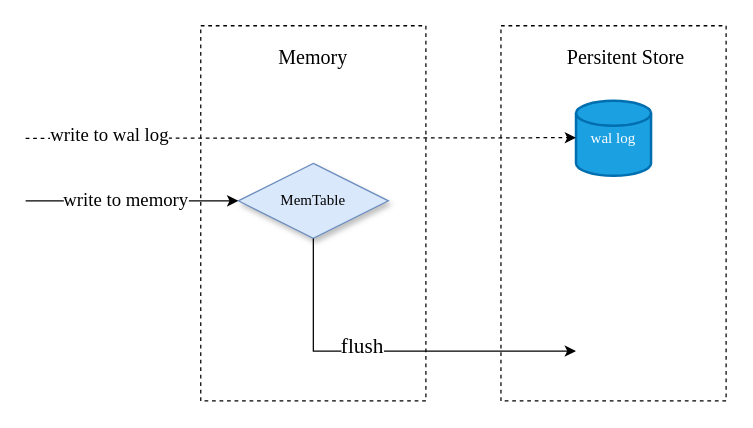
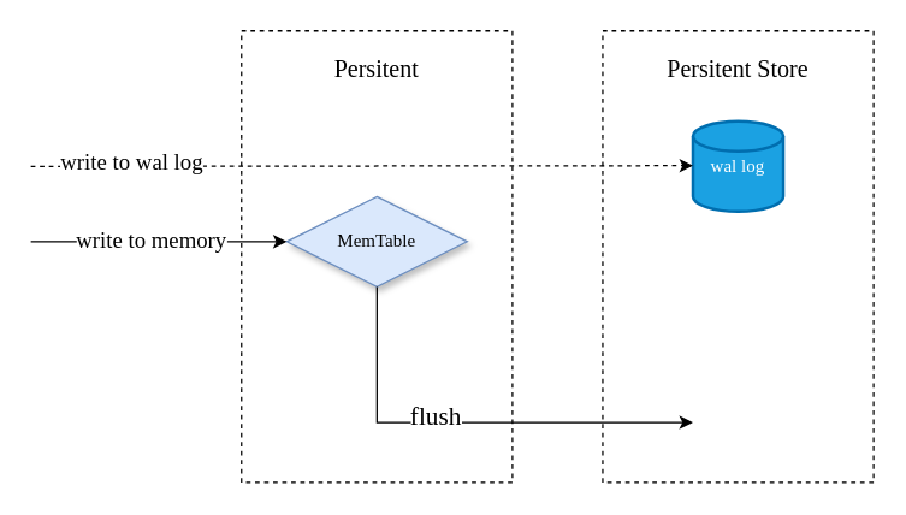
  <mxCell id="0" />
  <mxCell id="1" parent="0" />
  <mxCell id="2" value="" style="rounded=0;whiteSpace=wrap;html=1;dashed=1;fillColor=none;fontFamily=Tahoma;" vertex="1" parent="1"><mxGeometry x="160" y="20" width="180" height="300" as="geometry" /></mxCell>
  <mxCell id="3" value="MemTable" style="rhombus;whiteSpace=wrap;html=1;shadow=1;fillColor=#dae8fc;strokeColor=#6c8ebf;fontFamily=Tahoma;" vertex="1" parent="1"><mxGeometry x="190" y="130" width="120" height="60" as="geometry" /></mxCell>
  <mxCell id="4" value="wal log" style="strokeWidth=2;html=1;shape=mxgraph.flowchart.database;whiteSpace=wrap;fillColor=#1ba1e2;fontColor=#ffffff;strokeColor=#006EAF;fontFamily=Tahoma;" vertex="1" parent="1"><mxGeometry x="460" y="80" width="60" height="60" as="geometry" /></mxCell>
  <mxCell id="5" value="" style="rounded=0;whiteSpace=wrap;html=1;dashed=1;fillColor=none;fontFamily=Tahoma;" vertex="1" parent="1"><mxGeometry x="400" y="20" width="180" height="300" as="geometry" /></mxCell>
- <mxCell id="6" value="Memory" style="text;strokeColor=none;align=center;fillColor=none;html=1;verticalAlign=middle;whiteSpace=wrap;rounded=0;fontFamily=Tahoma;fontSize=16;" vertex="1" parent="1"><mxGeometry x="175" y="30" width="150" height="30" as="geometry" /></mxCell>
- <mxCell id="7" value="Persitent Store" style="text;strokeColor=none;align=center;fillColor=none;html=1;verticalAlign=middle;whiteSpace=wrap;rounded=0;fontFamily=Tahoma;fontSize=16;" vertex="1" parent="1"><mxGeometry x="425" y="30" width="150" height="30" as="geometry" /></mxCell>
+ <mxCell id="6" value="Persitent" style="text;strokeColor=none;align=center;fillColor=none;html=1;verticalAlign=middle;whiteSpace=wrap;rounded=0;fontFamily=Tahoma;fontSize=16;" vertex="1" parent="1"><mxGeometry x="175" y="30" width="150" height="30" as="geometry" /></mxCell>
+ <mxCell id="7" value="Persitent Store" style="text;strokeColor=none;align=center;fillColor=none;html=1;verticalAlign=middle;whiteSpace=wrap;rounded=0;fontFamily=Tahoma;fontSize=16;" vertex="1" parent="1"><mxGeometry x="415" y="30" width="150" height="30" as="geometry" /></mxCell>
  <mxCell id="8" value="" style="endArrow=classic;html=1;rounded=0;entryX=0;entryY=0.5;entryDx=0;entryDy=0;fontFamily=Tahoma;" edge="1" parent="1" target="3"><mxGeometry width="50" height="50" relative="1" as="geometry"><mxPoint x="20" y="160" as="sourcePoint" /><mxPoint x="160" y="150" as="targetPoint" /></mxGeometry></mxCell>
  <mxCell id="9" value="write to memory" style="edgeLabel;html=1;align=center;verticalAlign=middle;resizable=0;points=[];fontFamily=Tahoma;fontSize=15;" vertex="1" connectable="0" parent="8"><mxGeometry x="-0.071" y="2" relative="1" as="geometry"><mxPoint as="offset" /></mxGeometry></mxCell>
  <mxCell id="10" value="" style="endArrow=classic;html=1;rounded=0;entryX=0;entryY=0.5;entryDx=0;entryDy=0;fontFamily=Tahoma;dashed=1;" edge="1" parent="1"><mxGeometry width="50" height="50" relative="1" as="geometry"><mxPoint x="20" y="110" as="sourcePoint" /><mxPoint x="460" y="109.5" as="targetPoint" /></mxGeometry></mxCell>
  <mxCell id="11" value="write to wal log" style="edgeLabel;html=1;align=center;verticalAlign=middle;resizable=0;points=[];fontFamily=Tahoma;fontSize=15;" vertex="1" connectable="0" parent="10"><mxGeometry x="-0.695" y="3" relative="1" as="geometry"><mxPoint as="offset" /></mxGeometry></mxCell>
  <mxCell id="12" style="edgeStyle=orthogonalEdgeStyle;rounded=0;orthogonalLoop=1;jettySize=auto;html=1;exitX=0.5;exitY=1;exitDx=0;exitDy=0;entryX=0.333;entryY=0.867;entryDx=0;entryDy=0;entryPerimeter=0;fontFamily=Tahoma;" edge="1" parent="1" source="3" target="5"><mxGeometry relative="1" as="geometry" /></mxCell>
  <mxCell id="13" value="flush" style="edgeLabel;html=1;align=center;verticalAlign=middle;resizable=0;points=[];fontFamily=Tahoma;fontSize=17;" vertex="1" connectable="0" parent="12"><mxGeometry x="-0.139" y="4" relative="1" as="geometry"><mxPoint as="offset" /></mxGeometry></mxCell>
